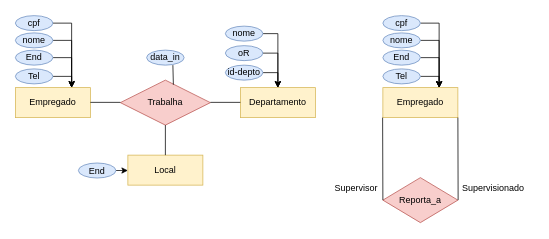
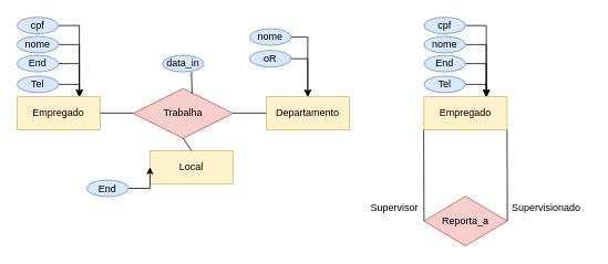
  <mxCell id="0" />
  <mxCell id="1" parent="0" />
  <mxCell id="2" value="Empregado" style="whiteSpace=wrap;html=1;align=center;fillColor=#fff2cc;strokeColor=#d6b656;" vertex="1" parent="1"><mxGeometry x="20" y="116" width="100" height="40" as="geometry" /></mxCell>
  <mxCell id="3" value="Trabalha" style="shape=rhombus;perimeter=rhombusPerimeter;whiteSpace=wrap;html=1;align=center;fillColor=#f8cecc;strokeColor=#b85450;" vertex="1" parent="1"><mxGeometry x="160" y="106" width="120" height="60" as="geometry" /></mxCell>
  <mxCell id="4" value="Departamento" style="whiteSpace=wrap;html=1;align=center;fillColor=#fff2cc;strokeColor=#d6b656;" vertex="1" parent="1"><mxGeometry x="320" y="116" width="100" height="40" as="geometry" /></mxCell>
  <mxCell id="5" value="" style="endArrow=none;html=1;rounded=0;" edge="1" parent="1"><mxGeometry relative="1" as="geometry"><mxPoint x="120" y="135.66" as="sourcePoint" /><mxPoint x="160" y="135.66" as="targetPoint" /></mxGeometry></mxCell>
  <mxCell id="6" value="" style="endArrow=none;html=1;rounded=0;" edge="1" parent="1"><mxGeometry relative="1" as="geometry"><mxPoint x="280" y="135.66" as="sourcePoint" /><mxPoint x="320" y="135.66" as="targetPoint" /></mxGeometry></mxCell>
- <mxCell id="7" value="Local" style="whiteSpace=wrap;html=1;align=center;fillColor=#fff2cc;strokeColor=#d6b656;" vertex="1" parent="1"><mxGeometry x="170" y="206" width="100" height="40" as="geometry" /></mxCell>
+ <mxCell id="7" value="Local" style="whiteSpace=wrap;html=1;align=center;fillColor=#fff2cc;strokeColor=#d6b656;" vertex="1" parent="1"><mxGeometry x="180" y="181" width="100" height="40" as="geometry" /></mxCell>
  <mxCell id="8" value="" style="endArrow=none;html=1;rounded=0;entryX=0.5;entryY=0;entryDx=0;entryDy=0;" edge="1" parent="1" target="7"><mxGeometry relative="1" as="geometry"><mxPoint x="220" y="166" as="sourcePoint" /><mxPoint x="260" y="166" as="targetPoint" /></mxGeometry></mxCell>
  <mxCell id="9" value="Empregado" style="whiteSpace=wrap;html=1;align=center;fillColor=#fff2cc;strokeColor=#d6b656;" vertex="1" parent="1"><mxGeometry x="510" y="116" width="100" height="40" as="geometry" /></mxCell>
  <mxCell id="10" value="Reporta_a" style="shape=rhombus;perimeter=rhombusPerimeter;whiteSpace=wrap;html=1;align=center;fillColor=#f8cecc;strokeColor=#b85450;" vertex="1" parent="1"><mxGeometry x="510" y="236" width="100" height="60" as="geometry" /></mxCell>
  <mxCell id="11" value="" style="endArrow=none;html=1;rounded=0;entryX=0;entryY=0.5;entryDx=0;entryDy=0;" edge="1" parent="1" target="10"><mxGeometry relative="1" as="geometry"><mxPoint x="509.65" y="156" as="sourcePoint" /><mxPoint x="509.65" y="196" as="targetPoint" /></mxGeometry></mxCell>
  <mxCell id="12" value="" style="endArrow=none;html=1;rounded=0;entryX=0;entryY=0.5;entryDx=0;entryDy=0;" edge="1" parent="1"><mxGeometry relative="1" as="geometry"><mxPoint x="610" y="156" as="sourcePoint" /><mxPoint x="610.35" y="266" as="targetPoint" /></mxGeometry></mxCell>
  <mxCell id="13" value="Supervisionado" style="text;strokeColor=none;fillColor=none;spacingLeft=4;spacingRight=4;overflow=hidden;rotatable=0;points=[[0,0.5],[1,0.5]];portConstraint=eastwest;fontSize=12;" vertex="1" parent="1"><mxGeometry x="610" y="236" width="100" height="30" as="geometry" /></mxCell>
  <mxCell id="14" value="Supervisor" style="text;strokeColor=none;fillColor=none;spacingLeft=4;spacingRight=4;overflow=hidden;rotatable=0;points=[[0,0.5],[1,0.5]];portConstraint=eastwest;fontSize=12;" vertex="1" parent="1"><mxGeometry x="440" y="236" width="100" height="30" as="geometry" /></mxCell>
  <mxCell id="15" value="data_in" style="ellipse;whiteSpace=wrap;html=1;align=center;fillColor=#dae8fc;strokeColor=#6c8ebf;" vertex="1" parent="1"><mxGeometry x="195" y="66" width="50" height="20" as="geometry" /></mxCell>
  <mxCell id="16" value="" style="endArrow=none;html=1;rounded=0;entryX=0.589;entryY=0.102;entryDx=0;entryDy=0;entryPerimeter=0;" edge="1" parent="1" target="3"><mxGeometry relative="1" as="geometry"><mxPoint x="230" y="86" as="sourcePoint" /><mxPoint x="230.3" y="106" as="targetPoint" /></mxGeometry></mxCell>
- <mxCell id="17" style="edgeStyle=orthogonalEdgeStyle;rounded=0;orthogonalLoop=1;jettySize=auto;html=1;exitX=1;exitY=0.5;exitDx=0;exitDy=0;entryX=0.5;entryY=0;entryDx=0;entryDy=0;" edge="1" parent="1" source="18" target="4"><mxGeometry relative="1" as="geometry" /></mxCell>
- <mxCell id="18" value="id-depto" style="ellipse;whiteSpace=wrap;html=1;align=center;fillColor=#dae8fc;strokeColor=#6c8ebf;" vertex="1" parent="1"><mxGeometry x="300" y="86" width="50" height="20" as="geometry" /></mxCell>
  <mxCell id="19" style="edgeStyle=orthogonalEdgeStyle;rounded=0;orthogonalLoop=1;jettySize=auto;html=1;exitX=1;exitY=0.5;exitDx=0;exitDy=0;entryX=0.75;entryY=0;entryDx=0;entryDy=0;" edge="1" parent="1" source="20" target="2"><mxGeometry relative="1" as="geometry" /></mxCell>
  <mxCell id="20" value="Tel" style="ellipse;whiteSpace=wrap;html=1;align=center;fillColor=#dae8fc;strokeColor=#6c8ebf;" vertex="1" parent="1"><mxGeometry x="20" y="91" width="50" height="20" as="geometry" /></mxCell>
  <mxCell id="21" style="edgeStyle=orthogonalEdgeStyle;rounded=0;orthogonalLoop=1;jettySize=auto;html=1;exitX=1;exitY=0.5;exitDx=0;exitDy=0;entryX=0.5;entryY=0;entryDx=0;entryDy=0;" edge="1" parent="1" source="22" target="4"><mxGeometry relative="1" as="geometry" /></mxCell>
  <mxCell id="22" value="oR" style="ellipse;whiteSpace=wrap;html=1;align=center;fillColor=#dae8fc;strokeColor=#6c8ebf;" vertex="1" parent="1"><mxGeometry x="300" y="60" width="50" height="20" as="geometry" /></mxCell>
  <mxCell id="23" style="edgeStyle=orthogonalEdgeStyle;rounded=0;orthogonalLoop=1;jettySize=auto;html=1;exitX=1;exitY=0.5;exitDx=0;exitDy=0;entryX=0.75;entryY=0;entryDx=0;entryDy=0;" edge="1" parent="1" source="24" target="2"><mxGeometry relative="1" as="geometry" /></mxCell>
  <mxCell id="24" value="cpf" style="ellipse;whiteSpace=wrap;html=1;align=center;fillColor=#dae8fc;strokeColor=#6c8ebf;" vertex="1" parent="1"><mxGeometry x="20" y="20" width="50" height="20" as="geometry" /></mxCell>
  <mxCell id="25" style="edgeStyle=orthogonalEdgeStyle;rounded=0;orthogonalLoop=1;jettySize=auto;html=1;exitX=1;exitY=0.5;exitDx=0;exitDy=0;entryX=0.75;entryY=0;entryDx=0;entryDy=0;" edge="1" parent="1" source="26" target="2"><mxGeometry relative="1" as="geometry" /></mxCell>
  <mxCell id="26" value="nome" style="ellipse;whiteSpace=wrap;html=1;align=center;fillColor=#dae8fc;strokeColor=#6c8ebf;" vertex="1" parent="1"><mxGeometry x="20" y="43" width="50" height="20" as="geometry" /></mxCell>
  <mxCell id="27" style="edgeStyle=orthogonalEdgeStyle;rounded=0;orthogonalLoop=1;jettySize=auto;html=1;exitX=1;exitY=0.5;exitDx=0;exitDy=0;entryX=0.75;entryY=0;entryDx=0;entryDy=0;" edge="1" parent="1" source="28" target="2"><mxGeometry relative="1" as="geometry" /></mxCell>
  <mxCell id="28" value="End" style="ellipse;whiteSpace=wrap;html=1;align=center;fillColor=#dae8fc;strokeColor=#6c8ebf;" vertex="1" parent="1"><mxGeometry x="20" y="66" width="50" height="20" as="geometry" /></mxCell>
  <mxCell id="29" style="edgeStyle=orthogonalEdgeStyle;rounded=0;orthogonalLoop=1;jettySize=auto;html=1;exitX=1;exitY=0.5;exitDx=0;exitDy=0;" edge="1" parent="1" source="30" target="4"><mxGeometry relative="1" as="geometry" /></mxCell>
  <mxCell id="30" value="nome" style="ellipse;whiteSpace=wrap;html=1;align=center;fillColor=#dae8fc;strokeColor=#6c8ebf;" vertex="1" parent="1"><mxGeometry x="300" y="34" width="50" height="20" as="geometry" /></mxCell>
  <mxCell id="31" style="edgeStyle=orthogonalEdgeStyle;rounded=0;orthogonalLoop=1;jettySize=auto;html=1;exitX=1;exitY=0.5;exitDx=0;exitDy=0;entryX=0;entryY=0.5;entryDx=0;entryDy=0;" edge="1" parent="1" source="32" target="7"><mxGeometry relative="1" as="geometry" /></mxCell>
  <mxCell id="32" value="End" style="ellipse;whiteSpace=wrap;html=1;align=center;fillColor=#dae8fc;strokeColor=#6c8ebf;" vertex="1" parent="1"><mxGeometry x="104" y="216.5" width="50" height="20" as="geometry" /></mxCell>
  <mxCell id="33" style="edgeStyle=orthogonalEdgeStyle;rounded=0;orthogonalLoop=1;jettySize=auto;html=1;exitX=1;exitY=0.5;exitDx=0;exitDy=0;entryX=0.75;entryY=0;entryDx=0;entryDy=0;" edge="1" parent="1" source="34" target="9"><mxGeometry relative="1" as="geometry" /></mxCell>
  <mxCell id="34" value="Tel" style="ellipse;whiteSpace=wrap;html=1;align=center;fillColor=#dae8fc;strokeColor=#6c8ebf;" vertex="1" parent="1"><mxGeometry x="510" y="91" width="50" height="20" as="geometry" /></mxCell>
  <mxCell id="35" style="edgeStyle=orthogonalEdgeStyle;rounded=0;orthogonalLoop=1;jettySize=auto;html=1;exitX=1;exitY=0.5;exitDx=0;exitDy=0;entryX=0.75;entryY=0;entryDx=0;entryDy=0;" edge="1" parent="1" source="36" target="9"><mxGeometry relative="1" as="geometry" /></mxCell>
  <mxCell id="36" value="cpf" style="ellipse;whiteSpace=wrap;html=1;align=center;fillColor=#dae8fc;strokeColor=#6c8ebf;" vertex="1" parent="1"><mxGeometry x="510" y="20" width="50" height="20" as="geometry" /></mxCell>
  <mxCell id="37" style="edgeStyle=orthogonalEdgeStyle;rounded=0;orthogonalLoop=1;jettySize=auto;html=1;exitX=1;exitY=0.5;exitDx=0;exitDy=0;entryX=0.75;entryY=0;entryDx=0;entryDy=0;" edge="1" parent="1" source="38" target="9"><mxGeometry relative="1" as="geometry" /></mxCell>
  <mxCell id="38" value="nome" style="ellipse;whiteSpace=wrap;html=1;align=center;fillColor=#dae8fc;strokeColor=#6c8ebf;" vertex="1" parent="1"><mxGeometry x="510" y="43" width="50" height="20" as="geometry" /></mxCell>
  <mxCell id="39" style="edgeStyle=orthogonalEdgeStyle;rounded=0;orthogonalLoop=1;jettySize=auto;html=1;exitX=1;exitY=0.5;exitDx=0;exitDy=0;entryX=0.75;entryY=0;entryDx=0;entryDy=0;" edge="1" parent="1" source="40" target="9"><mxGeometry relative="1" as="geometry" /></mxCell>
  <mxCell id="40" value="End" style="ellipse;whiteSpace=wrap;html=1;align=center;fillColor=#dae8fc;strokeColor=#6c8ebf;" vertex="1" parent="1"><mxGeometry x="510" y="66" width="50" height="20" as="geometry" /></mxCell>
